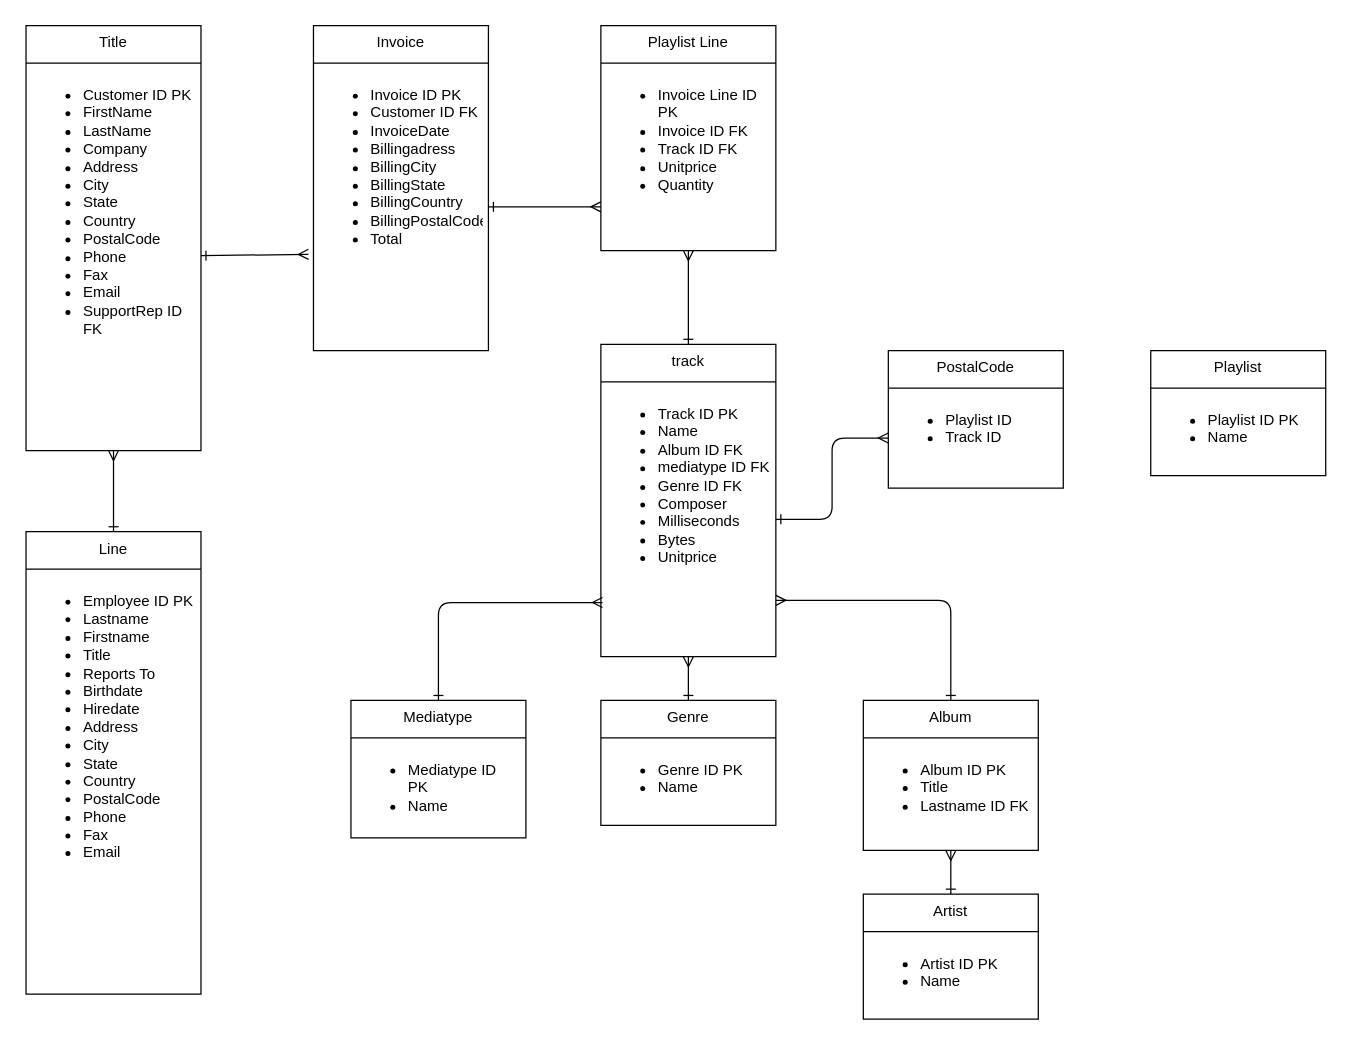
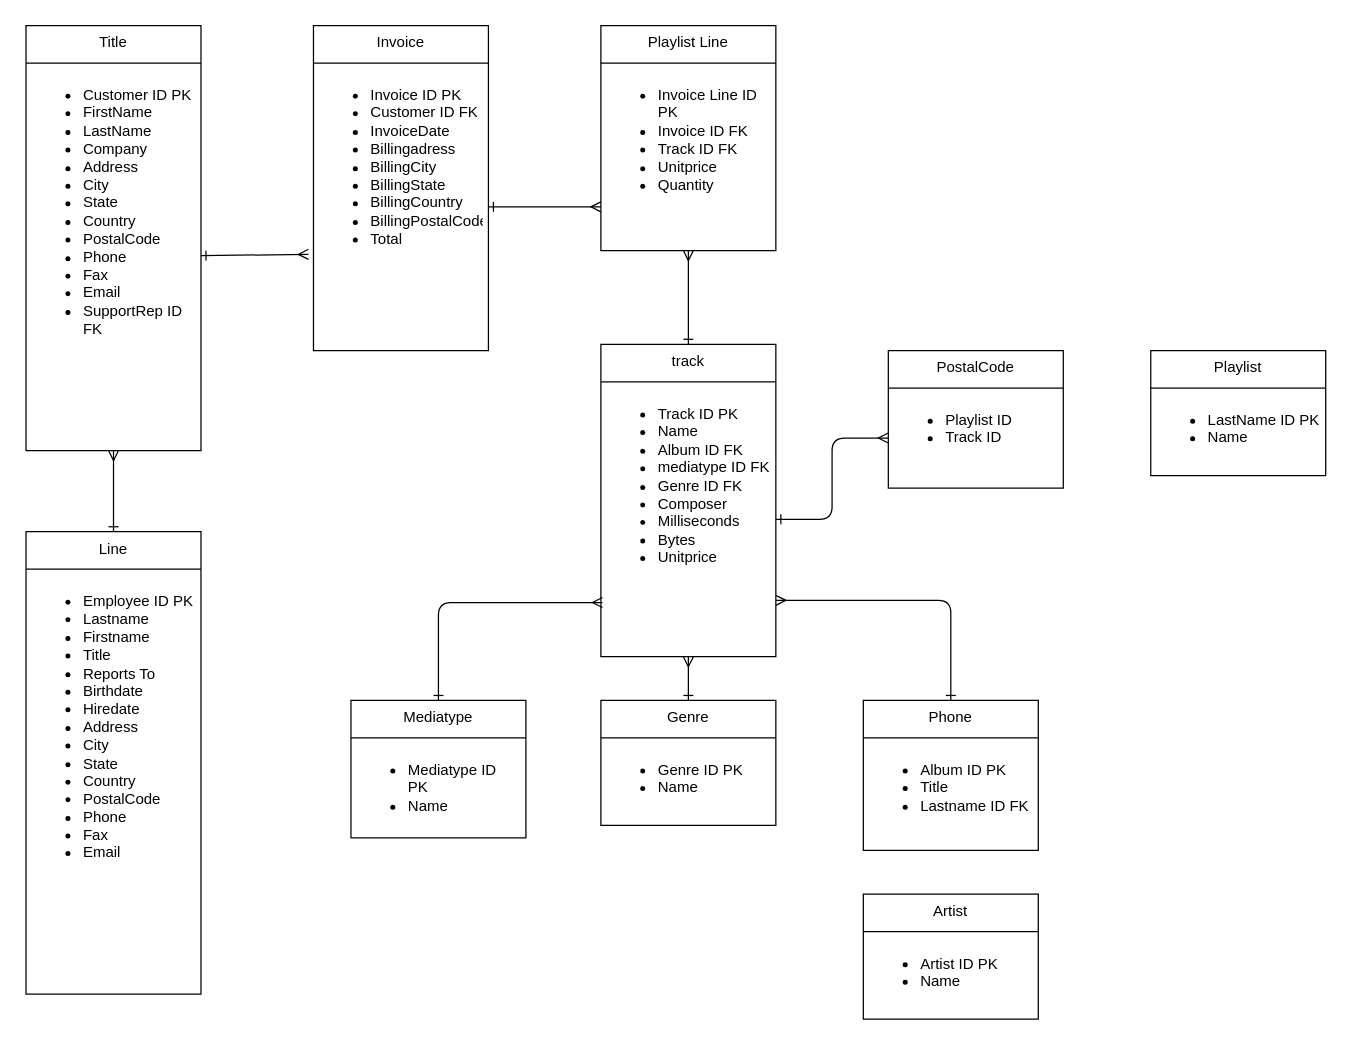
  <mxCell id="0" />
  <mxCell id="1" parent="0" />
  <mxCell id="2" value="track" style="swimlane;fontStyle=0;childLayout=stackLayout;horizontal=1;startSize=30;horizontalStack=0;resizeParent=1;resizeParentMax=0;resizeLast=0;collapsible=1;marginBottom=0;whiteSpace=wrap;html=1;verticalAlign=top;" vertex="1" parent="1"><mxGeometry x="480" y="275" width="140" height="250" as="geometry" /></mxCell>
  <mxCell id="3" value="&lt;ul&gt;&lt;li&gt;Track ID PK&lt;/li&gt;&lt;li&gt;Name&lt;/li&gt;&lt;li&gt;Album ID FK&lt;/li&gt;&lt;li&gt;mediatype ID FK&lt;/li&gt;&lt;li&gt;Genre ID FK&lt;/li&gt;&lt;li&gt;Composer&lt;/li&gt;&lt;li&gt;Milliseconds&lt;/li&gt;&lt;li&gt;Bytes&lt;/li&gt;&lt;li&gt;Unitprice&lt;/li&gt;&lt;/ul&gt;" style="text;strokeColor=none;fillColor=none;align=left;verticalAlign=top;spacingLeft=4;spacingRight=4;overflow=hidden;points=[[0,0.5],[1,0.5]];portConstraint=eastwest;rotatable=0;whiteSpace=wrap;html=1;" vertex="1" parent="2"><mxGeometry y="30" width="140" height="220" as="geometry" /></mxCell>
- <mxCell id="4" value="Album" style="swimlane;fontStyle=0;childLayout=stackLayout;horizontal=1;startSize=30;horizontalStack=0;resizeParent=1;resizeParentMax=0;resizeLast=0;collapsible=1;marginBottom=0;whiteSpace=wrap;html=1;verticalAlign=top;" vertex="1" parent="1"><mxGeometry x="690" y="560" width="140" height="120" as="geometry" /></mxCell>
+ <mxCell id="4" value="Phone" style="swimlane;fontStyle=0;childLayout=stackLayout;horizontal=1;startSize=30;horizontalStack=0;resizeParent=1;resizeParentMax=0;resizeLast=0;collapsible=1;marginBottom=0;whiteSpace=wrap;html=1;verticalAlign=top;" vertex="1" parent="1"><mxGeometry x="690" y="560" width="140" height="120" as="geometry" /></mxCell>
  <mxCell id="5" value="&lt;ul&gt;&lt;li&gt;Album ID PK&lt;/li&gt;&lt;li&gt;Title&lt;/li&gt;&lt;li&gt;Lastname ID FK&lt;/li&gt;&lt;/ul&gt;" style="text;strokeColor=none;fillColor=none;align=left;verticalAlign=top;spacingLeft=4;spacingRight=4;overflow=hidden;points=[[0,0.5],[1,0.5]];portConstraint=eastwest;rotatable=0;whiteSpace=wrap;html=1;" vertex="1" parent="4"><mxGeometry y="30" width="140" height="90" as="geometry" /></mxCell>
  <mxCell id="6" value="Artist" style="swimlane;fontStyle=0;childLayout=stackLayout;horizontal=1;startSize=30;horizontalStack=0;resizeParent=1;resizeParentMax=0;resizeLast=0;collapsible=1;marginBottom=0;whiteSpace=wrap;html=1;verticalAlign=top;" vertex="1" parent="1"><mxGeometry x="690" y="715" width="140" height="100" as="geometry" /></mxCell>
  <mxCell id="7" value="&lt;ul&gt;&lt;li&gt;Artist ID PK&lt;/li&gt;&lt;li&gt;Name&lt;/li&gt;&lt;/ul&gt;" style="text;strokeColor=none;fillColor=none;align=left;verticalAlign=top;spacingLeft=4;spacingRight=4;overflow=hidden;points=[[0,0.5],[1,0.5]];portConstraint=eastwest;rotatable=0;whiteSpace=wrap;html=1;" vertex="1" parent="6"><mxGeometry y="30" width="140" height="70" as="geometry" /></mxCell>
  <mxCell id="8" value="Title" style="swimlane;fontStyle=0;childLayout=stackLayout;horizontal=1;startSize=30;horizontalStack=0;resizeParent=1;resizeParentMax=0;resizeLast=0;collapsible=1;marginBottom=0;whiteSpace=wrap;html=1;verticalAlign=top;" vertex="1" parent="1"><mxGeometry x="20" y="20" width="140" height="340" as="geometry" /></mxCell>
  <mxCell id="9" value="&lt;ul&gt;&lt;li&gt;Customer ID PK&lt;/li&gt;&lt;li&gt;FirstName&lt;/li&gt;&lt;li&gt;LastName&lt;/li&gt;&lt;li&gt;Company&lt;/li&gt;&lt;li&gt;Address&lt;/li&gt;&lt;li&gt;City&lt;/li&gt;&lt;li&gt;State&lt;/li&gt;&lt;li&gt;Country&lt;/li&gt;&lt;li&gt;PostalCode&lt;/li&gt;&lt;li&gt;Phone&lt;/li&gt;&lt;li&gt;Fax&lt;/li&gt;&lt;li&gt;Email&lt;/li&gt;&lt;li&gt;SupportRep ID FK&lt;/li&gt;&lt;/ul&gt;" style="text;strokeColor=none;fillColor=none;align=left;verticalAlign=top;spacingLeft=4;spacingRight=4;overflow=hidden;points=[[0,0.5],[1,0.5]];portConstraint=eastwest;rotatable=0;whiteSpace=wrap;html=1;" vertex="1" parent="8"><mxGeometry y="30" width="140" height="310" as="geometry" /></mxCell>
  <mxCell id="10" value="" style="edgeStyle=none;html=1;endArrow=ERmany;endFill=0;startArrow=ERone;startFill=0;" edge="1" parent="1" source="11" target="9"><mxGeometry relative="1" as="geometry" /></mxCell>
  <mxCell id="11" value="Line" style="swimlane;fontStyle=0;childLayout=stackLayout;horizontal=1;startSize=30;horizontalStack=0;resizeParent=1;resizeParentMax=0;resizeLast=0;collapsible=1;marginBottom=0;whiteSpace=wrap;html=1;verticalAlign=top;" vertex="1" parent="1"><mxGeometry x="20" y="425" width="140" height="370" as="geometry" /></mxCell>
  <mxCell id="12" value="&lt;ul&gt;&lt;li&gt;Employee ID PK&lt;/li&gt;&lt;li&gt;Lastname&lt;/li&gt;&lt;li&gt;Firstname&lt;/li&gt;&lt;li&gt;Title&lt;/li&gt;&lt;li&gt;Reports To&lt;/li&gt;&lt;li&gt;Birthdate&lt;/li&gt;&lt;li&gt;Hiredate&lt;/li&gt;&lt;li&gt;Address&lt;/li&gt;&lt;li&gt;City&lt;/li&gt;&lt;li&gt;State&lt;/li&gt;&lt;li&gt;Country&lt;/li&gt;&lt;li&gt;PostalCode&lt;/li&gt;&lt;li&gt;Phone&lt;/li&gt;&lt;li&gt;Fax&lt;/li&gt;&lt;li&gt;Email&lt;/li&gt;&lt;/ul&gt;" style="text;strokeColor=none;fillColor=none;align=left;verticalAlign=top;spacingLeft=4;spacingRight=4;overflow=hidden;points=[[0,0.5],[1,0.5]];portConstraint=eastwest;rotatable=0;whiteSpace=wrap;html=1;" vertex="1" parent="11"><mxGeometry y="30" width="140" height="340" as="geometry" /></mxCell>
  <mxCell id="13" value="" style="edgeStyle=none;html=1;endArrow=ERmany;endFill=0;startArrow=ERone;startFill=0;" edge="1" parent="1" source="14" target="3"><mxGeometry relative="1" as="geometry" /></mxCell>
  <mxCell id="14" value="Genre" style="swimlane;fontStyle=0;childLayout=stackLayout;horizontal=1;startSize=30;horizontalStack=0;resizeParent=1;resizeParentMax=0;resizeLast=0;collapsible=1;marginBottom=0;whiteSpace=wrap;html=1;verticalAlign=top;" vertex="1" parent="1"><mxGeometry x="480" y="560" width="140" height="100" as="geometry" /></mxCell>
  <mxCell id="15" value="&lt;ul&gt;&lt;li&gt;Genre ID PK&lt;/li&gt;&lt;li&gt;Name&lt;/li&gt;&lt;/ul&gt;" style="text;strokeColor=none;fillColor=none;align=left;verticalAlign=top;spacingLeft=4;spacingRight=4;overflow=hidden;points=[[0,0.5],[1,0.5]];portConstraint=eastwest;rotatable=0;whiteSpace=wrap;html=1;" vertex="1" parent="14"><mxGeometry y="30" width="140" height="70" as="geometry" /></mxCell>
  <mxCell id="16" value="Invoice" style="swimlane;fontStyle=0;childLayout=stackLayout;horizontal=1;startSize=30;horizontalStack=0;resizeParent=1;resizeParentMax=0;resizeLast=0;collapsible=1;marginBottom=0;whiteSpace=wrap;html=1;verticalAlign=top;" vertex="1" parent="1"><mxGeometry x="250" y="20" width="140" height="260" as="geometry" /></mxCell>
  <mxCell id="17" value="&lt;ul&gt;&lt;li&gt;Invoice ID PK&lt;/li&gt;&lt;li&gt;Customer ID FK&lt;/li&gt;&lt;li&gt;InvoiceDate&lt;/li&gt;&lt;li&gt;Billingadress&amp;nbsp;&lt;/li&gt;&lt;li&gt;BillingCity&lt;/li&gt;&lt;li&gt;BillingState&lt;/li&gt;&lt;li&gt;BillingCountry&lt;/li&gt;&lt;li&gt;BillingPostalCode&lt;/li&gt;&lt;li&gt;Total&lt;/li&gt;&lt;/ul&gt;" style="text;strokeColor=none;fillColor=none;align=left;verticalAlign=top;spacingLeft=4;spacingRight=4;overflow=hidden;points=[[0,0.5],[1,0.5]];portConstraint=eastwest;rotatable=0;whiteSpace=wrap;html=1;" vertex="1" parent="16"><mxGeometry y="30" width="140" height="230" as="geometry" /></mxCell>
  <mxCell id="18" value="Playlist Line" style="swimlane;fontStyle=0;childLayout=stackLayout;horizontal=1;startSize=30;horizontalStack=0;resizeParent=1;resizeParentMax=0;resizeLast=0;collapsible=1;marginBottom=0;whiteSpace=wrap;html=1;verticalAlign=top;" vertex="1" parent="1"><mxGeometry x="480" y="20" width="140" height="180" as="geometry" /></mxCell>
  <mxCell id="19" value="&lt;ul&gt;&lt;li&gt;Invoice Line ID PK&lt;/li&gt;&lt;li&gt;Invoice ID FK&lt;/li&gt;&lt;li&gt;Track ID FK&lt;/li&gt;&lt;li&gt;Unitprice&lt;/li&gt;&lt;li&gt;Quantity&lt;/li&gt;&lt;/ul&gt;" style="text;strokeColor=none;fillColor=none;align=left;verticalAlign=top;spacingLeft=4;spacingRight=4;overflow=hidden;points=[[0,0.5],[1,0.5]];portConstraint=eastwest;rotatable=0;whiteSpace=wrap;html=1;" vertex="1" parent="18"><mxGeometry y="30" width="140" height="150" as="geometry" /></mxCell>
  <mxCell id="20" style="edgeStyle=orthogonalEdgeStyle;html=1;entryX=0.009;entryY=0.803;entryDx=0;entryDy=0;entryPerimeter=0;startArrow=ERone;startFill=0;endArrow=ERmany;endFill=0;" edge="1" parent="1" source="21" target="3"><mxGeometry relative="1" as="geometry" /></mxCell>
  <mxCell id="21" value="Mediatype" style="swimlane;fontStyle=0;childLayout=stackLayout;horizontal=1;startSize=30;horizontalStack=0;resizeParent=1;resizeParentMax=0;resizeLast=0;collapsible=1;marginBottom=0;whiteSpace=wrap;html=1;verticalAlign=top;" vertex="1" parent="1"><mxGeometry x="280" y="560" width="140" height="110" as="geometry" /></mxCell>
  <mxCell id="22" value="&lt;ul&gt;&lt;li&gt;Mediatype ID PK&lt;/li&gt;&lt;li&gt;Name&lt;/li&gt;&lt;/ul&gt;" style="text;strokeColor=none;fillColor=none;align=left;verticalAlign=top;spacingLeft=4;spacingRight=4;overflow=hidden;points=[[0,0.5],[1,0.5]];portConstraint=eastwest;rotatable=0;whiteSpace=wrap;html=1;" vertex="1" parent="21"><mxGeometry y="30" width="140" height="80" as="geometry" /></mxCell>
  <mxCell id="23" value="Playlist" style="swimlane;fontStyle=0;childLayout=stackLayout;horizontal=1;startSize=30;horizontalStack=0;resizeParent=1;resizeParentMax=0;resizeLast=0;collapsible=1;marginBottom=0;whiteSpace=wrap;html=1;verticalAlign=top;" vertex="1" parent="1"><mxGeometry x="920" y="280" width="140" height="100" as="geometry" /></mxCell>
- <mxCell id="24" value="&lt;ul&gt;&lt;li&gt;Playlist ID PK&lt;/li&gt;&lt;li&gt;Name&lt;/li&gt;&lt;/ul&gt;" style="text;strokeColor=none;fillColor=none;align=left;verticalAlign=top;spacingLeft=4;spacingRight=4;overflow=hidden;points=[[0,0.5],[1,0.5]];portConstraint=eastwest;rotatable=0;whiteSpace=wrap;html=1;" vertex="1" parent="23"><mxGeometry y="30" width="140" height="70" as="geometry" /></mxCell>
+ <mxCell id="24" value="&lt;ul&gt;&lt;li&gt;LastName ID PK&lt;/li&gt;&lt;li&gt;Name&lt;/li&gt;&lt;/ul&gt;" style="text;strokeColor=none;fillColor=none;align=left;verticalAlign=top;spacingLeft=4;spacingRight=4;overflow=hidden;points=[[0,0.5],[1,0.5]];portConstraint=eastwest;rotatable=0;whiteSpace=wrap;html=1;" vertex="1" parent="23"><mxGeometry y="30" width="140" height="70" as="geometry" /></mxCell>
  <mxCell id="25" value="PostalCode" style="swimlane;fontStyle=0;childLayout=stackLayout;horizontal=1;startSize=30;horizontalStack=0;resizeParent=1;resizeParentMax=0;resizeLast=0;collapsible=1;marginBottom=0;whiteSpace=wrap;html=1;verticalAlign=top;" vertex="1" parent="1"><mxGeometry x="710" y="280" width="140" height="110" as="geometry" /></mxCell>
  <mxCell id="26" value="&lt;ul&gt;&lt;li&gt;Playlist ID&amp;nbsp;&lt;/li&gt;&lt;li&gt;Track ID&lt;/li&gt;&lt;/ul&gt;" style="text;strokeColor=none;fillColor=none;align=left;verticalAlign=top;spacingLeft=4;spacingRight=4;overflow=hidden;points=[[0,0.5],[1,0.5]];portConstraint=eastwest;rotatable=0;whiteSpace=wrap;html=1;" vertex="1" parent="25"><mxGeometry y="30" width="140" height="80" as="geometry" /></mxCell>
  <mxCell id="27" value="" style="edgeStyle=none;html=1;startArrow=ERone;startFill=0;endArrow=ERmany;endFill=0;" edge="1" parent="1" source="9"><mxGeometry relative="1" as="geometry"><mxPoint x="246" y="203" as="targetPoint" /></mxGeometry></mxCell>
  <mxCell id="28" value="" style="edgeStyle=none;html=1;entryX=1;entryY=0.5;entryDx=0;entryDy=0;endArrow=ERone;endFill=0;startArrow=ERmany;startFill=0;" edge="1" parent="1" target="17"><mxGeometry relative="1" as="geometry"><mxPoint x="480" y="165" as="sourcePoint" /><Array as="points"><mxPoint x="430" y="165" /></Array></mxGeometry></mxCell>
  <mxCell id="29" style="edgeStyle=none;html=1;entryX=0.5;entryY=0;entryDx=0;entryDy=0;endArrow=ERone;endFill=0;startArrow=ERmany;startFill=0;" edge="1" parent="1" source="19" target="2"><mxGeometry relative="1" as="geometry" /></mxCell>
  <mxCell id="30" style="edgeStyle=orthogonalEdgeStyle;html=1;entryX=0;entryY=0.5;entryDx=0;entryDy=0;startArrow=ERone;startFill=0;endArrow=ERmany;endFill=0;" edge="1" parent="1" source="3" target="26"><mxGeometry relative="1" as="geometry" /></mxCell>
  <mxCell id="31" style="edgeStyle=orthogonalEdgeStyle;html=1;entryX=1;entryY=0.795;entryDx=0;entryDy=0;entryPerimeter=0;startArrow=ERone;startFill=0;endArrow=ERmany;endFill=0;" edge="1" parent="1" source="4" target="3"><mxGeometry relative="1" as="geometry" /></mxCell>
- <mxCell id="32" style="edgeStyle=none;html=1;endArrow=ERone;endFill=0;startArrow=ERmany;startFill=0;" edge="1" parent="1" source="5" target="6"><mxGeometry relative="1" as="geometry" /></mxCell>
